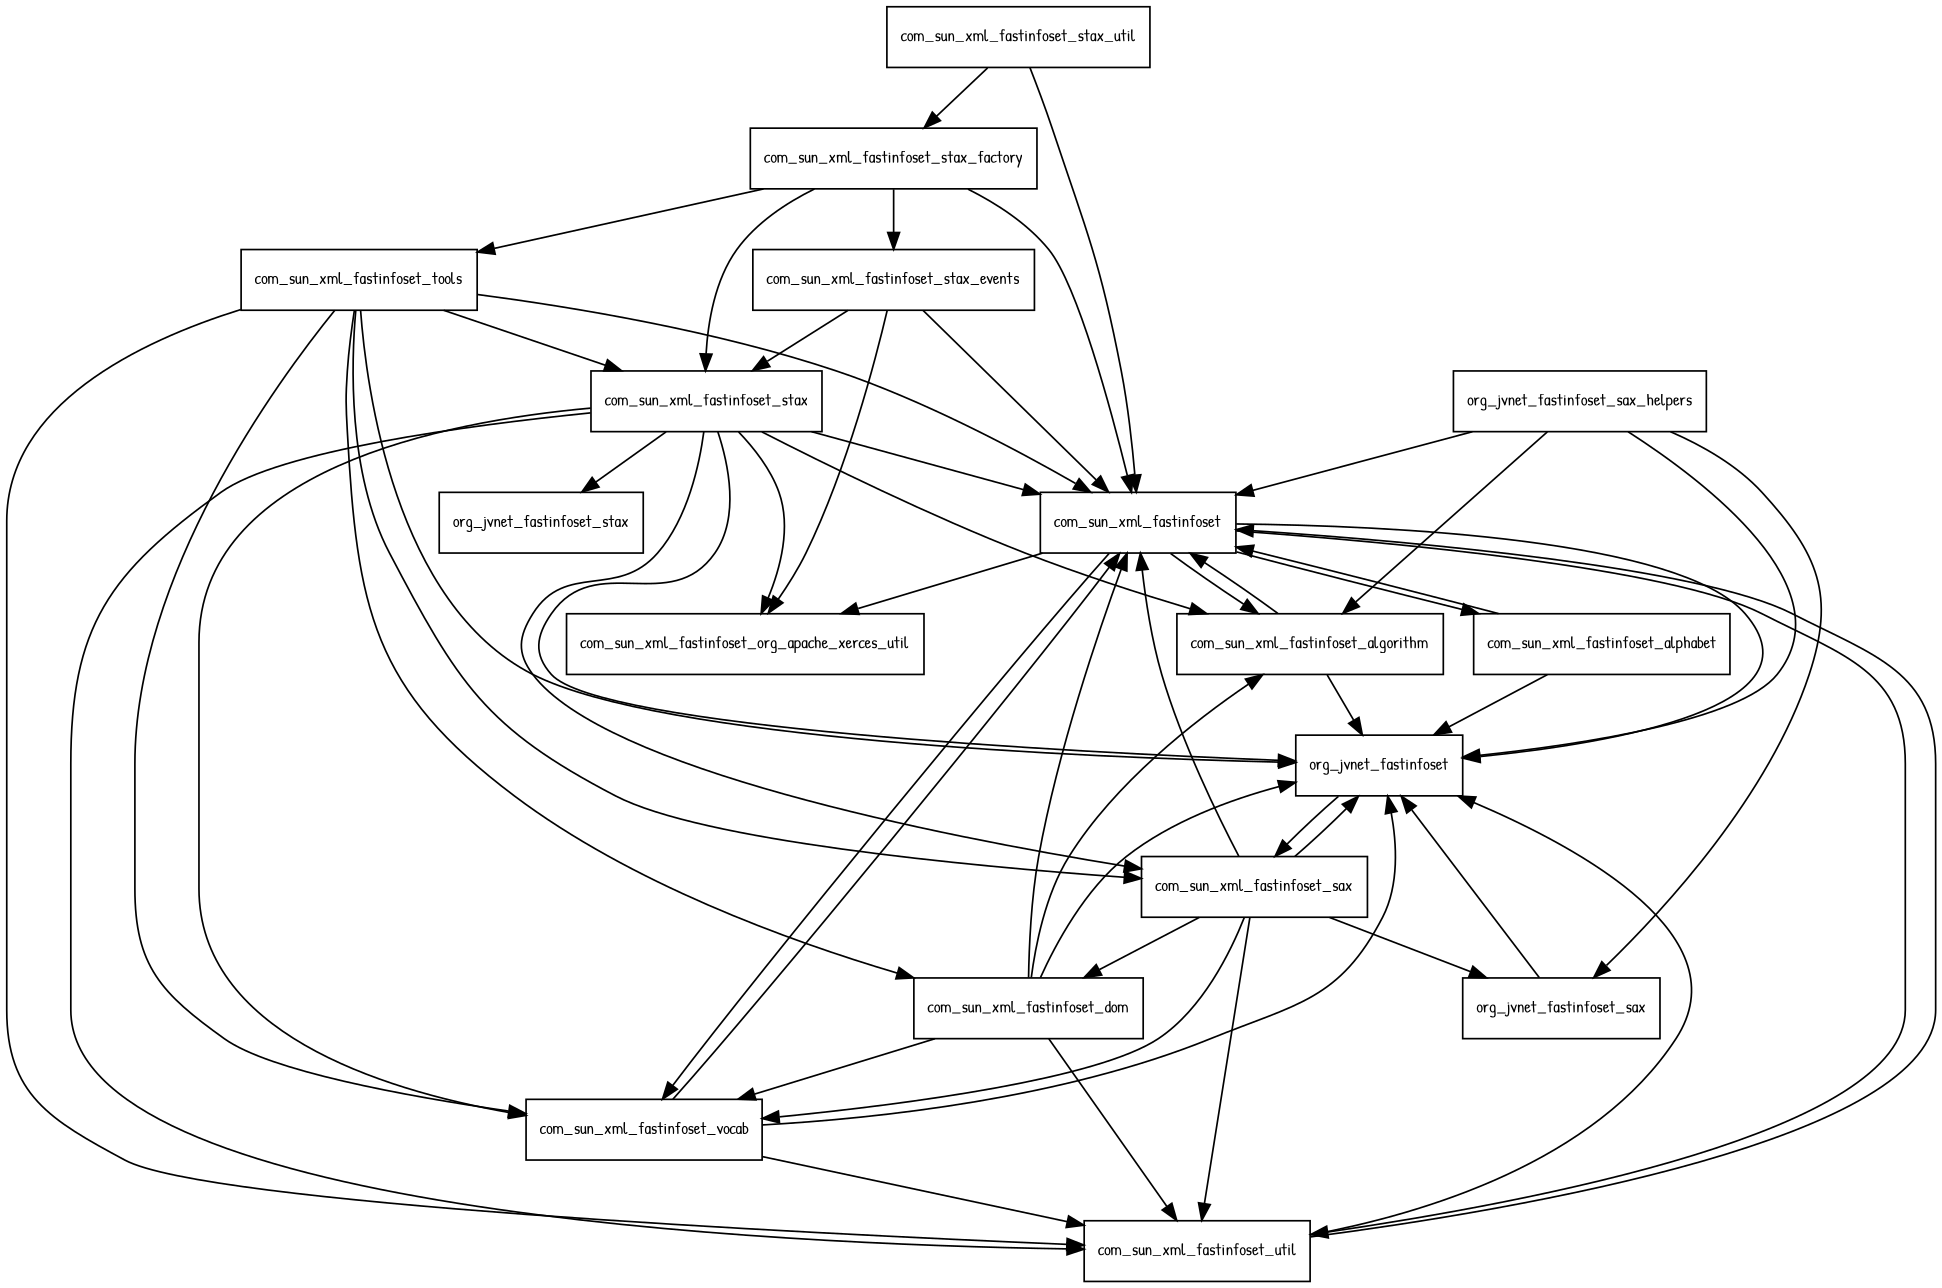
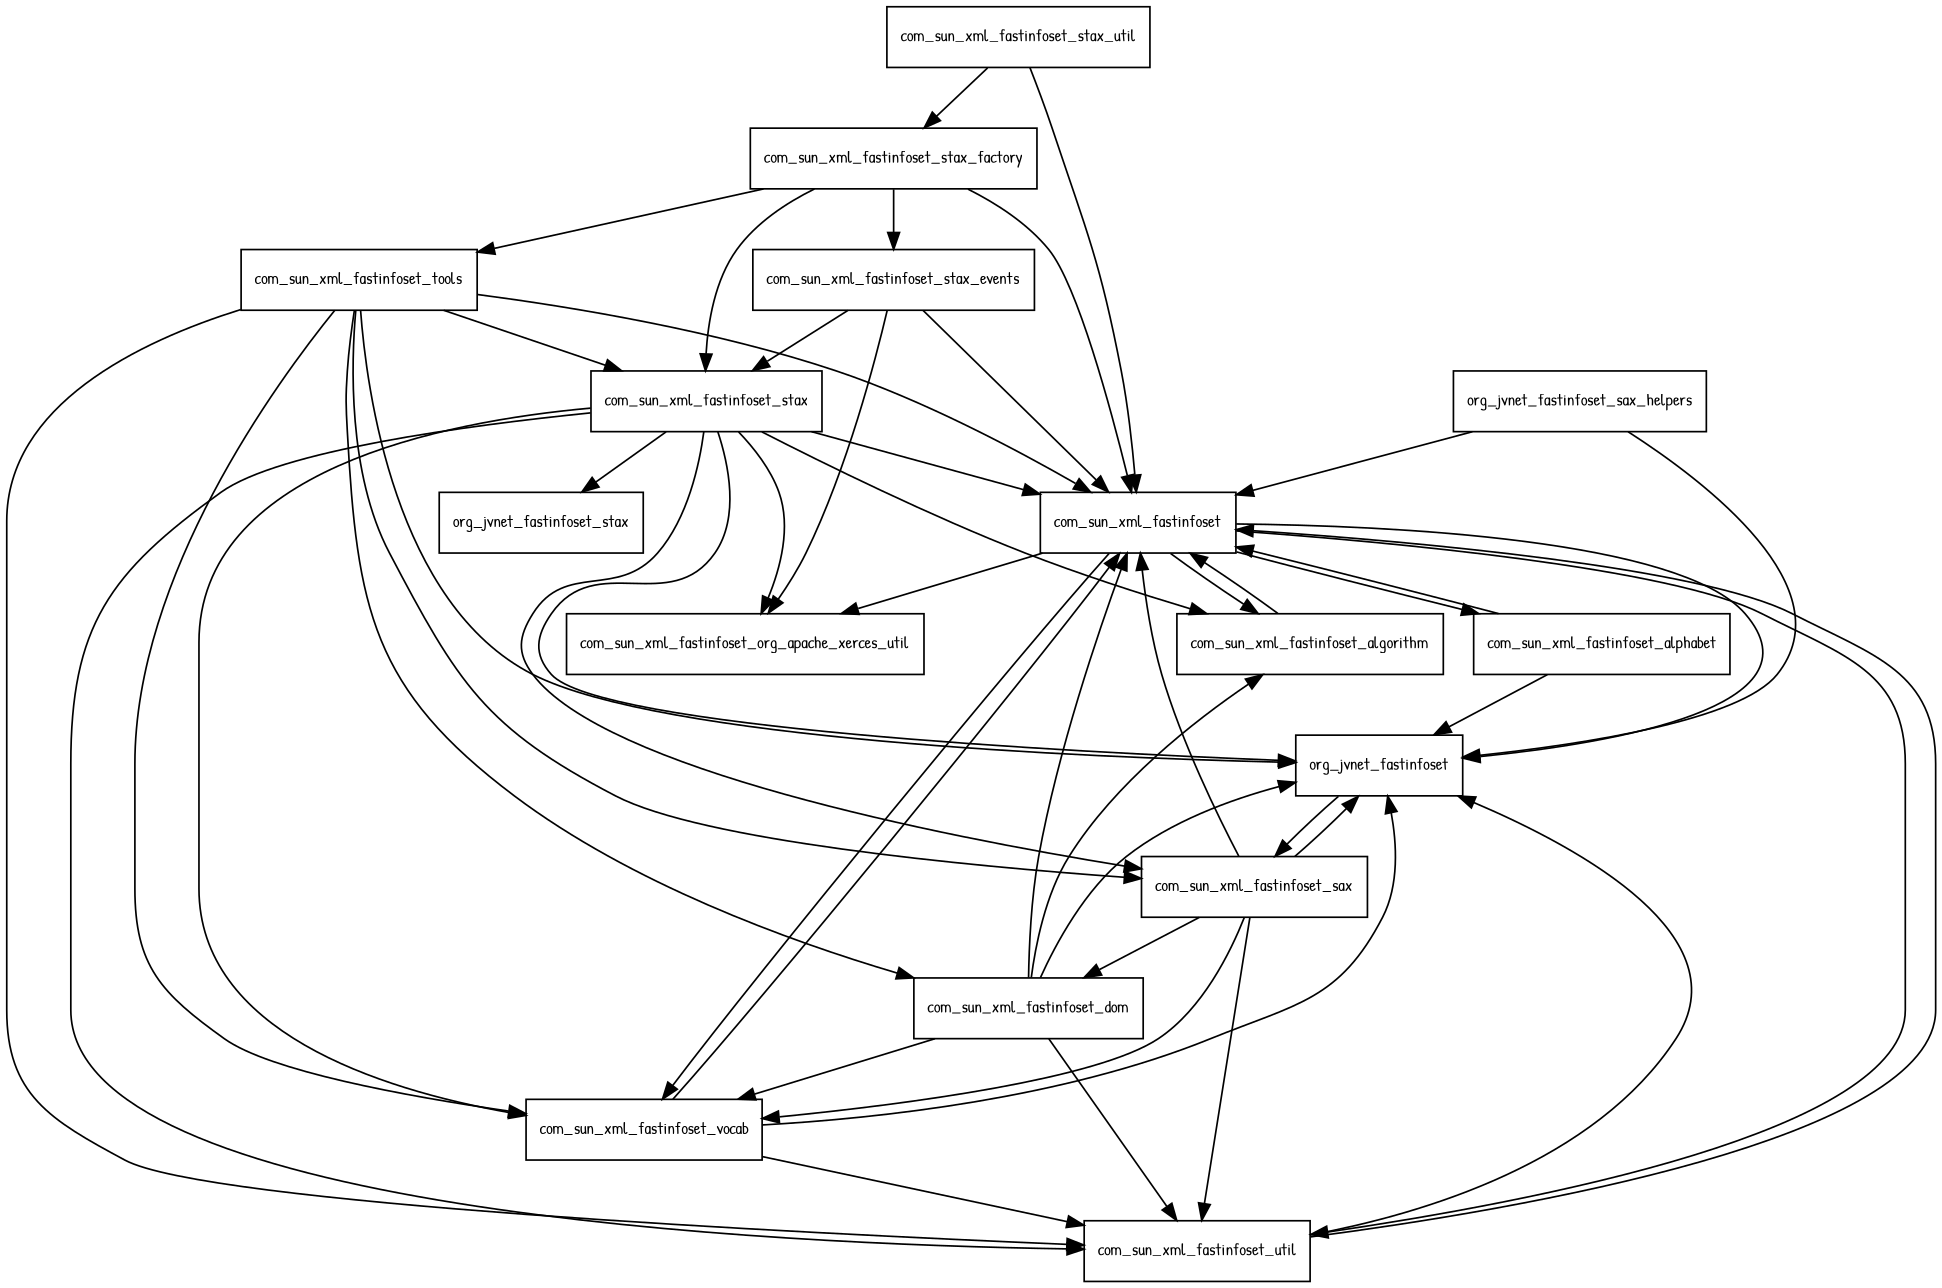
  digraph {
    fontname="Patrick Hand"
    node [fontname="Patrick Hand" fontsize=10.0 shape=box]
    edge [fontname="Patrick Hand"]
    com_sun_xml_fastinfoset
    com_sun_xml_fastinfoset_algorithm
    com_sun_xml_fastinfoset_alphabet
    com_sun_xml_fastinfoset_org_apache_xerces_util
    com_sun_xml_fastinfoset_util
    com_sun_xml_fastinfoset_vocab
    org_jvnet_fastinfoset
    com_sun_xml_fastinfoset_sax
    com_sun_xml_fastinfoset_dom
-   org_jvnet_fastinfoset_sax
    com_sun_xml_fastinfoset_stax
    org_jvnet_fastinfoset_stax
    com_sun_xml_fastinfoset_stax_events
    com_sun_xml_fastinfoset_stax_factory
    com_sun_xml_fastinfoset_tools
    com_sun_xml_fastinfoset_stax_util
    org_jvnet_fastinfoset_sax_helpers
    com_sun_xml_fastinfoset -> com_sun_xml_fastinfoset_algorithm
    com_sun_xml_fastinfoset -> com_sun_xml_fastinfoset_alphabet
    com_sun_xml_fastinfoset -> com_sun_xml_fastinfoset_org_apache_xerces_util
    com_sun_xml_fastinfoset -> com_sun_xml_fastinfoset_util
    com_sun_xml_fastinfoset -> com_sun_xml_fastinfoset_vocab
    com_sun_xml_fastinfoset -> org_jvnet_fastinfoset
    com_sun_xml_fastinfoset_algorithm -> com_sun_xml_fastinfoset
-   com_sun_xml_fastinfoset_algorithm -> org_jvnet_fastinfoset
    com_sun_xml_fastinfoset_alphabet -> com_sun_xml_fastinfoset
    com_sun_xml_fastinfoset_alphabet -> org_jvnet_fastinfoset
    com_sun_xml_fastinfoset_util -> com_sun_xml_fastinfoset
    com_sun_xml_fastinfoset_util -> org_jvnet_fastinfoset
    com_sun_xml_fastinfoset_vocab -> com_sun_xml_fastinfoset
    com_sun_xml_fastinfoset_vocab -> com_sun_xml_fastinfoset_util
    com_sun_xml_fastinfoset_vocab -> org_jvnet_fastinfoset
    org_jvnet_fastinfoset -> com_sun_xml_fastinfoset_sax
    com_sun_xml_fastinfoset_sax -> com_sun_xml_fastinfoset
    com_sun_xml_fastinfoset_sax -> com_sun_xml_fastinfoset_util
    com_sun_xml_fastinfoset_sax -> com_sun_xml_fastinfoset_vocab
    com_sun_xml_fastinfoset_sax -> org_jvnet_fastinfoset
    com_sun_xml_fastinfoset_sax -> com_sun_xml_fastinfoset_dom
-   com_sun_xml_fastinfoset_sax -> org_jvnet_fastinfoset_sax
    com_sun_xml_fastinfoset_dom -> com_sun_xml_fastinfoset
    com_sun_xml_fastinfoset_dom -> com_sun_xml_fastinfoset_algorithm
    com_sun_xml_fastinfoset_dom -> com_sun_xml_fastinfoset_util
    com_sun_xml_fastinfoset_dom -> com_sun_xml_fastinfoset_vocab
    com_sun_xml_fastinfoset_dom -> org_jvnet_fastinfoset
-   org_jvnet_fastinfoset_sax -> org_jvnet_fastinfoset
    com_sun_xml_fastinfoset_stax -> com_sun_xml_fastinfoset
    com_sun_xml_fastinfoset_stax -> com_sun_xml_fastinfoset_algorithm
    com_sun_xml_fastinfoset_stax -> com_sun_xml_fastinfoset_org_apache_xerces_util
    com_sun_xml_fastinfoset_stax -> com_sun_xml_fastinfoset_util
    com_sun_xml_fastinfoset_stax -> com_sun_xml_fastinfoset_vocab
    com_sun_xml_fastinfoset_stax -> org_jvnet_fastinfoset
    com_sun_xml_fastinfoset_stax -> com_sun_xml_fastinfoset_sax
    com_sun_xml_fastinfoset_stax -> org_jvnet_fastinfoset_stax
    com_sun_xml_fastinfoset_stax_events -> com_sun_xml_fastinfoset
    com_sun_xml_fastinfoset_stax_events -> com_sun_xml_fastinfoset_org_apache_xerces_util
    com_sun_xml_fastinfoset_stax_events -> com_sun_xml_fastinfoset_stax
    com_sun_xml_fastinfoset_stax_factory -> com_sun_xml_fastinfoset
    com_sun_xml_fastinfoset_stax_factory -> com_sun_xml_fastinfoset_stax
    com_sun_xml_fastinfoset_stax_factory -> com_sun_xml_fastinfoset_stax_events
    com_sun_xml_fastinfoset_stax_factory -> com_sun_xml_fastinfoset_tools
    com_sun_xml_fastinfoset_tools -> com_sun_xml_fastinfoset
    com_sun_xml_fastinfoset_tools -> com_sun_xml_fastinfoset_util
    com_sun_xml_fastinfoset_tools -> com_sun_xml_fastinfoset_vocab
    com_sun_xml_fastinfoset_tools -> org_jvnet_fastinfoset
    com_sun_xml_fastinfoset_tools -> com_sun_xml_fastinfoset_sax
    com_sun_xml_fastinfoset_tools -> com_sun_xml_fastinfoset_dom
    com_sun_xml_fastinfoset_tools -> com_sun_xml_fastinfoset_stax
    com_sun_xml_fastinfoset_stax_util -> com_sun_xml_fastinfoset
    com_sun_xml_fastinfoset_stax_util -> com_sun_xml_fastinfoset_stax_factory
    org_jvnet_fastinfoset_sax_helpers -> com_sun_xml_fastinfoset
-   org_jvnet_fastinfoset_sax_helpers -> com_sun_xml_fastinfoset_algorithm
    org_jvnet_fastinfoset_sax_helpers -> org_jvnet_fastinfoset
-   org_jvnet_fastinfoset_sax_helpers -> org_jvnet_fastinfoset_sax
  }
